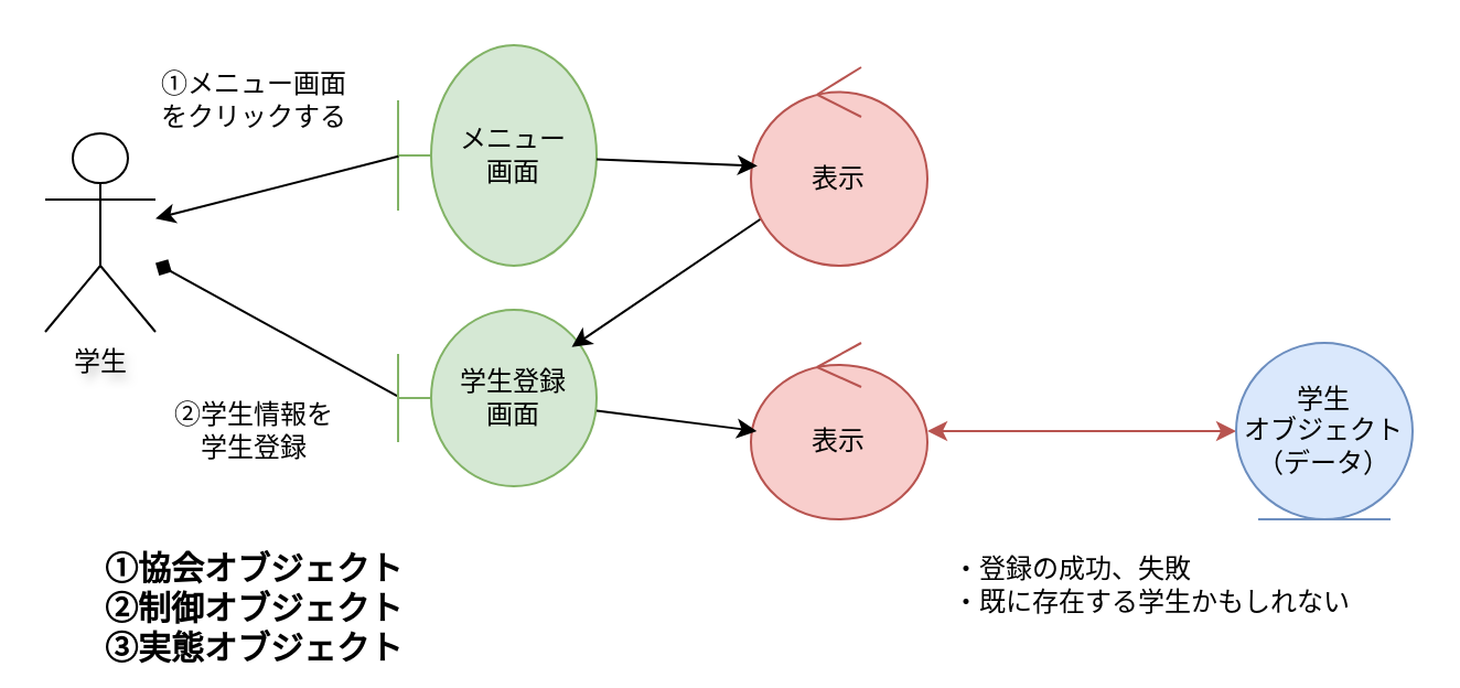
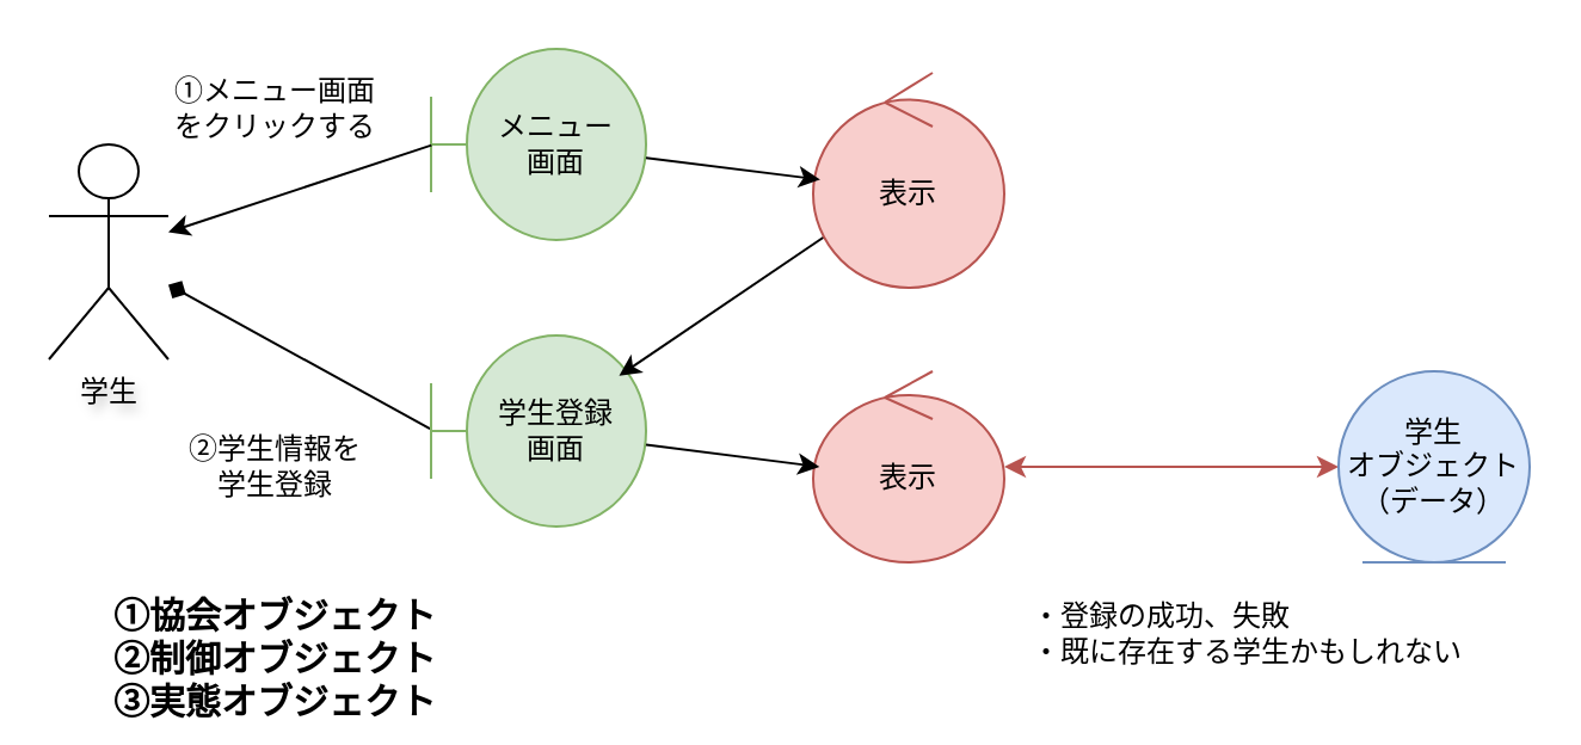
  <mxCell id="0" />
  <mxCell id="1" parent="0" />
  <mxCell id="2" style="rounded=0;orthogonalLoop=1;jettySize=auto;html=1;exitX=-0.005;exitY=0.488;exitDx=0;exitDy=0;exitPerimeter=0;endArrow=diamond;" edge="1" parent="1" source="5" target="3"><mxGeometry relative="1" as="geometry" /></mxCell>
  <mxCell id="3" value="学生" style="shape=umlActor;verticalLabelPosition=bottom;verticalAlign=top;html=1;direction=east;horizontal=1;rotation=0;labelPosition=center;align=center;textShadow=1;" vertex="1" parent="1"><mxGeometry x="20" y="60" width="50" height="90" as="geometry" /></mxCell>
- <mxCell id="4" value="メニュー&lt;div&gt;画面&lt;/div&gt;" style="shape=umlBoundary;whiteSpace=wrap;html=1;fillColor=#d5e8d4;strokeColor=#82b366;" vertex="1" parent="1"><mxGeometry x="180" y="20" width="90" height="100" as="geometry" /></mxCell>
+ <mxCell id="4" value="メニュー&lt;div&gt;画面&lt;/div&gt;" style="shape=umlBoundary;whiteSpace=wrap;html=1;fillColor=#d5e8d4;strokeColor=#82b366;" vertex="1" parent="1"><mxGeometry x="180" y="20" width="90" height="80" as="geometry" /></mxCell>
  <mxCell id="5" value="学生登録&lt;div&gt;画面&lt;/div&gt;" style="shape=umlBoundary;whiteSpace=wrap;html=1;fillColor=#d5e8d4;strokeColor=#82b366;" vertex="1" parent="1"><mxGeometry x="180" y="140" width="90" height="80" as="geometry" /></mxCell>
  <mxCell id="6" style="rounded=0;orthogonalLoop=1;jettySize=auto;html=1;exitX=0.002;exitY=0.504;exitDx=0;exitDy=0;exitPerimeter=0;" edge="1" parent="1" source="4" target="3"><mxGeometry relative="1" as="geometry" /></mxCell>
  <mxCell id="7" value="①メニュー画面をクリックする" style="text;strokeColor=none;align=center;fillColor=none;html=1;verticalAlign=middle;whiteSpace=wrap;rounded=0;" vertex="1" parent="1"><mxGeometry x="70" y="30" width="90" height="30" as="geometry" /></mxCell>
  <mxCell id="8" value="②学生情報を&lt;div&gt;学生登録&lt;/div&gt;" style="text;strokeColor=none;align=center;fillColor=none;html=1;verticalAlign=middle;whiteSpace=wrap;rounded=0;" vertex="1" parent="1"><mxGeometry x="70" y="180" width="90" height="30" as="geometry" /></mxCell>
  <mxCell id="9" style="rounded=0;orthogonalLoop=1;jettySize=auto;html=1;entryX=0.875;entryY=0.211;entryDx=0;entryDy=0;entryPerimeter=0;" edge="1" parent="1" source="10" target="5"><mxGeometry relative="1" as="geometry"><mxPoint x="360" y="160" as="targetPoint" /></mxGeometry></mxCell>
  <mxCell id="10" value="表示" style="ellipse;shape=umlControl;whiteSpace=wrap;html=1;fillColor=#f8cecc;strokeColor=#b85450;" vertex="1" parent="1"><mxGeometry x="340" y="30" width="80" height="90" as="geometry" /></mxCell>
  <mxCell id="11" style="rounded=0;orthogonalLoop=1;jettySize=auto;html=1;entryX=0.037;entryY=0.497;entryDx=0;entryDy=0;entryPerimeter=0;" edge="1" parent="1" source="4" target="10"><mxGeometry relative="1" as="geometry" /></mxCell>
  <mxCell id="12" value="表示" style="ellipse;shape=umlControl;whiteSpace=wrap;html=1;fillColor=#f8cecc;strokeColor=#b85450;" vertex="1" parent="1"><mxGeometry x="340" y="155" width="80" height="80" as="geometry" /></mxCell>
  <mxCell id="13" style="rounded=0;orthogonalLoop=1;jettySize=auto;html=1;entryX=0.033;entryY=0.5;entryDx=0;entryDy=0;entryPerimeter=0;" edge="1" parent="1" source="5" target="12"><mxGeometry relative="1" as="geometry" /></mxCell>
  <mxCell id="14" style="rounded=0;orthogonalLoop=1;jettySize=auto;html=1;startArrow=classic;startFill=1;fontColor=default;labelBorderColor=none;fillColor=#f8cecc;strokeColor=#b85450;" edge="1" parent="1" source="15" target="12"><mxGeometry relative="1" as="geometry" /></mxCell>
  <mxCell id="15" value="学生&lt;div&gt;オブジェクト&lt;/div&gt;&lt;div&gt;（データ）&lt;/div&gt;" style="ellipse;shape=umlEntity;whiteSpace=wrap;html=1;fillColor=#dae8fc;strokeColor=#6c8ebf;" vertex="1" parent="1"><mxGeometry x="560" y="155" width="80" height="80" as="geometry" /></mxCell>
  <mxCell id="16" value="・登録の成功、失敗&lt;div&gt;・既に存在する学生かもしれない&lt;/div&gt;" style="text;strokeColor=none;align=left;fillColor=none;html=1;verticalAlign=middle;whiteSpace=wrap;rounded=0;" vertex="1" parent="1"><mxGeometry x="430" y="250" width="190" height="30" as="geometry" /></mxCell>
  <mxCell id="17" value="①協会オブジェクト&lt;div&gt;②制御オブジェクト&lt;/div&gt;&lt;div&gt;③実態オブジェクト&lt;/div&gt;" style="text;strokeColor=none;align=center;fillColor=none;html=1;verticalAlign=middle;whiteSpace=wrap;rounded=0;fontStyle=1;fontSize=15;" vertex="1" parent="1"><mxGeometry x="20" y="260" width="190" height="30" as="geometry" /></mxCell>
